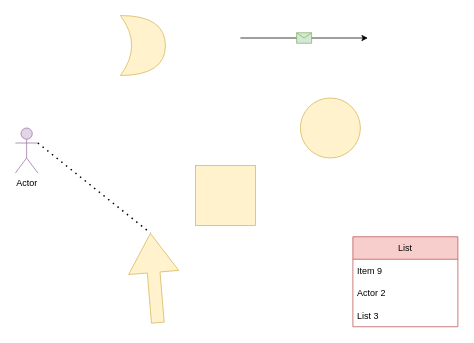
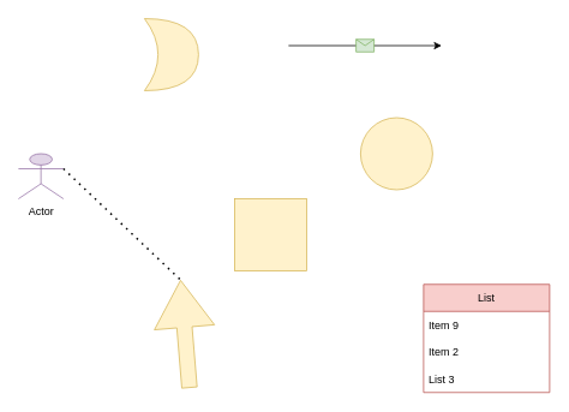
  <mxCell id="0" />
  <mxCell id="1" parent="0" />
  <mxCell id="2" value="" style="whiteSpace=wrap;html=1;aspect=fixed;fillColor=#fff2cc;strokeColor=#d6b656;" parent="1" vertex="1"><mxGeometry x="260" y="220" width="80" height="80" as="geometry" /></mxCell>
  <mxCell id="3" value="" style="ellipse;whiteSpace=wrap;html=1;aspect=fixed;fillColor=#fff2cc;strokeColor=#d6b656;" parent="1" vertex="1"><mxGeometry x="400" y="130" width="80" height="80" as="geometry" /></mxCell>
- <mxCell id="4" value="Actor" style="shape=umlActor;verticalLabelPosition=bottom;verticalAlign=top;html=1;outlineConnect=0;fillColor=#e1d5e7;strokeColor=#9673a6;" parent="1" vertex="1"><mxGeometry x="20" y="170" width="30" height="60" as="geometry" /></mxCell>
+ <mxCell id="4" value="Actor" style="shape=umlActor;verticalLabelPosition=bottom;verticalAlign=top;html=1;outlineConnect=0;fillColor=#e1d5e7;strokeColor=#9673a6;" parent="1" vertex="1"><mxGeometry x="20" y="170" width="50" height="50" as="geometry" /></mxCell>
  <mxCell id="5" value="" style="shape=xor;whiteSpace=wrap;html=1;fillColor=#fff2cc;strokeColor=#d6b656;" parent="1" vertex="1"><mxGeometry x="160" y="20" width="60" height="80" as="geometry" /></mxCell>
  <mxCell id="6" value="" style="shape=flexArrow;endArrow=classic;html=1;rounded=0;endWidth=49;endSize=17.11;width=17;fillColor=#fff2cc;strokeColor=#d6b656;" parent="1" edge="1"><mxGeometry width="50" height="50" relative="1" as="geometry"><mxPoint x="210" y="430" as="sourcePoint" /><mxPoint x="200" y="310" as="targetPoint" /></mxGeometry></mxCell>
  <mxCell id="7" value="List" style="swimlane;fontStyle=0;childLayout=stackLayout;horizontal=1;startSize=30;horizontalStack=0;resizeParent=1;resizeParentMax=0;resizeLast=0;collapsible=1;marginBottom=0;fillColor=#f8cecc;strokeColor=#b85450;" parent="1" vertex="1"><mxGeometry x="470" y="315" width="140" height="120" as="geometry" /></mxCell>
  <mxCell id="8" value="Item 9" style="text;strokeColor=none;fillColor=none;align=left;verticalAlign=middle;spacingLeft=4;spacingRight=4;overflow=hidden;points=[[0,0.5],[1,0.5]];portConstraint=eastwest;rotatable=0;" parent="7" vertex="1"><mxGeometry y="30" width="140" height="30" as="geometry" /></mxCell>
- <mxCell id="9" value="Actor 2" style="text;strokeColor=none;fillColor=none;align=left;verticalAlign=middle;spacingLeft=4;spacingRight=4;overflow=hidden;points=[[0,0.5],[1,0.5]];portConstraint=eastwest;rotatable=0;" parent="7" vertex="1"><mxGeometry y="60" width="140" height="30" as="geometry" /></mxCell>
+ <mxCell id="9" value="Item 2" style="text;strokeColor=none;fillColor=none;align=left;verticalAlign=middle;spacingLeft=4;spacingRight=4;overflow=hidden;points=[[0,0.5],[1,0.5]];portConstraint=eastwest;rotatable=0;" parent="7" vertex="1"><mxGeometry y="60" width="140" height="30" as="geometry" /></mxCell>
  <mxCell id="10" value="List 3" style="text;strokeColor=none;fillColor=none;align=left;verticalAlign=middle;spacingLeft=4;spacingRight=4;overflow=hidden;points=[[0,0.5],[1,0.5]];portConstraint=eastwest;rotatable=0;" parent="7" vertex="1"><mxGeometry y="90" width="140" height="30" as="geometry" /></mxCell>
  <mxCell id="11" value="" style="endArrow=classic;html=1;rounded=0;" edge="1" parent="1"><mxGeometry relative="1" as="geometry"><mxPoint x="320" y="50" as="sourcePoint" /><mxPoint x="490" y="50" as="targetPoint" /></mxGeometry></mxCell>
  <mxCell id="12" value="" style="shape=message;html=1;outlineConnect=0;fillColor=#d5e8d4;strokeColor=#82b366;" vertex="1" parent="11"><mxGeometry width="20" height="14" relative="1" as="geometry"><mxPoint x="-10" y="-7" as="offset" /></mxGeometry></mxCell>
  <mxCell id="13" value="" style="endArrow=none;dashed=1;html=1;dashPattern=1 3;strokeWidth=2;rounded=0;exitX=1;exitY=0.333;exitDx=0;exitDy=0;exitPerimeter=0;" edge="1" parent="1" source="4"><mxGeometry width="50" height="50" relative="1" as="geometry"><mxPoint x="120" y="260" as="sourcePoint" /><mxPoint x="200" y="310" as="targetPoint" /></mxGeometry></mxCell>
